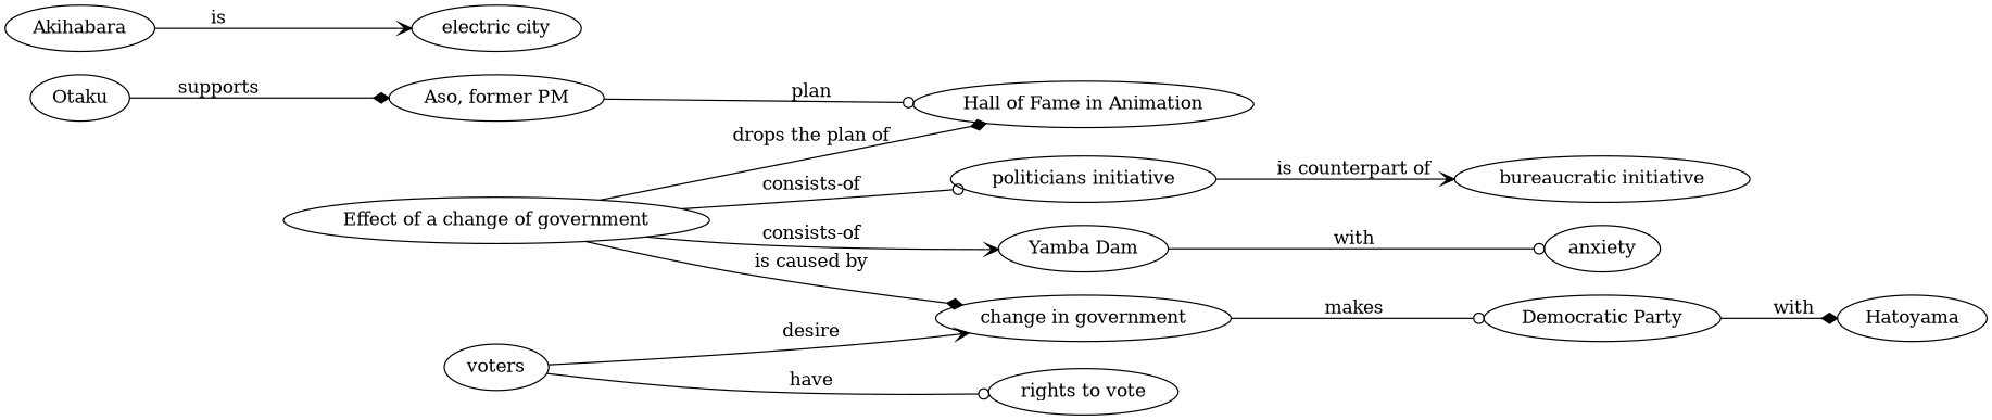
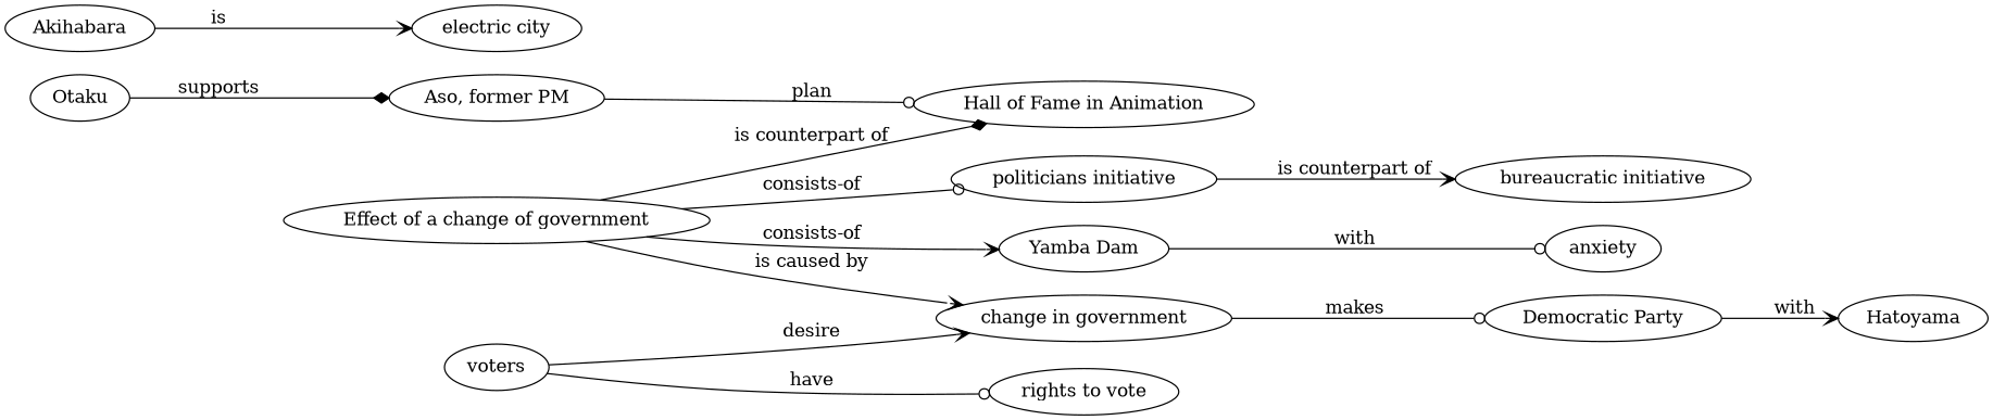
  digraph {
    rankdir=LR
    edge [arrowhead=odot]
    n1 [label="Effect of a change of government"]
    "change in government"
    "Hall of Fame in Animation"
    "politicians initiative"
    "Yamba Dam"
    "Democratic Party"
    "bureaucratic initiative"
    anxiety
    Hatoyama
    voters
    "rights to vote"
    Akihabara
    "electric city"
    Otaku
    "Aso, former PM"
-   n1 -> "change in government" [arrowhead=diamond label="is caused by"]
-   n1 -> "Hall of Fame in Animation" [arrowhead=diamond label="drops the plan of"]
+   n1 -> "change in government" [arrowhead=vee label="is caused by"]
+   n1 -> "Hall of Fame in Animation" [arrowhead=diamond label="is counterpart of"]
    n1 -> "politicians initiative" [label="consists-of"]
    n1 -> "Yamba Dam" [arrowhead=vee label="consists-of"]
    "change in government" -> "Democratic Party" [label=makes]
    "politicians initiative" -> "bureaucratic initiative" [arrowhead=vee label="is counterpart of"]
    "Yamba Dam" -> anxiety [label=with]
-   "Democratic Party" -> Hatoyama [arrowhead=diamond label=with]
+   "Democratic Party" -> Hatoyama [arrowhead=vee label=with]
    voters -> "change in government" [arrowhead=vee label=desire]
    voters -> "rights to vote" [label=have]
    Akihabara -> "electric city" [arrowhead=vee label=is]
    Otaku -> "Aso, former PM" [arrowhead=diamond label=supports]
    "Aso, former PM" -> "Hall of Fame in Animation" [label=plan]
  }
